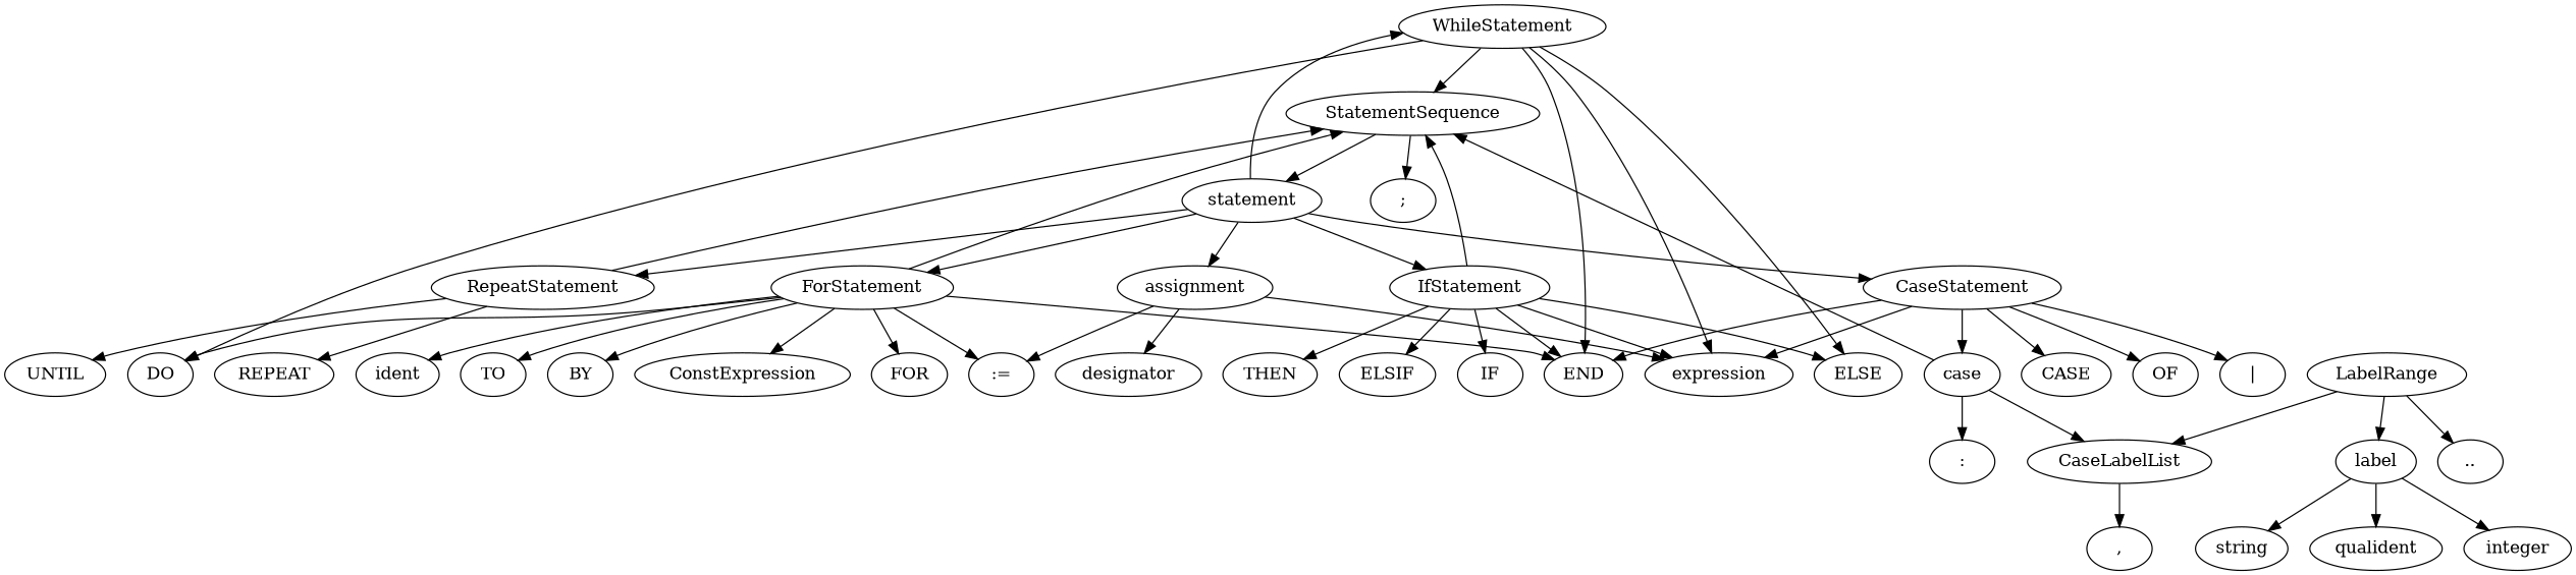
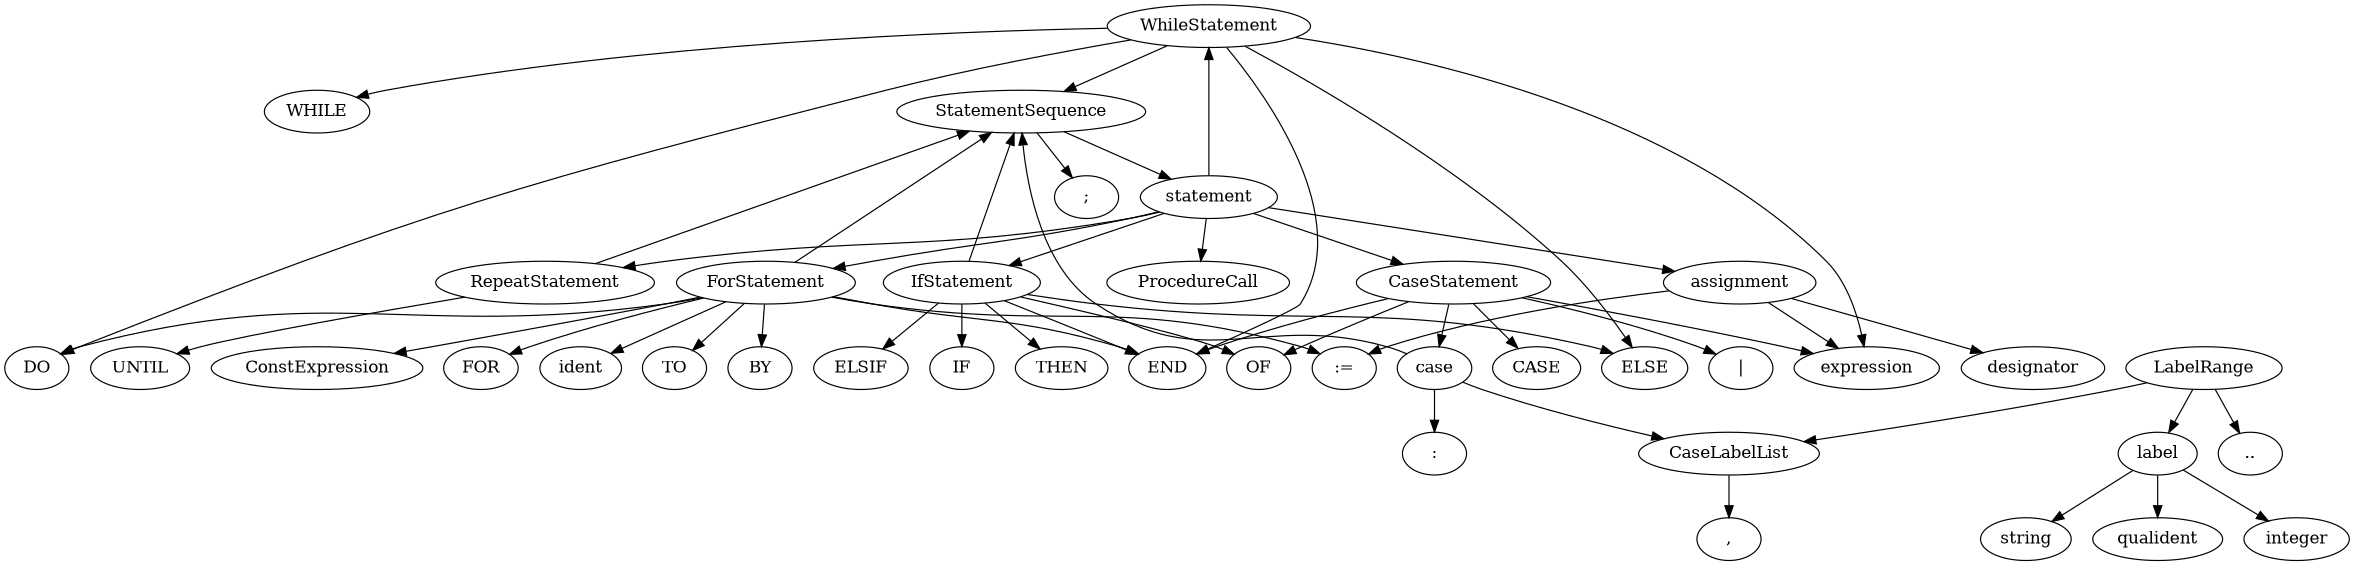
  digraph {
    WhileStatement
+   WHILE
    expression
    DO
    StatementSequence
    END
    ELSE
    statement
    ";"
    RepeatStatement
    ForStatement
    assignment
+   ProcedureCall
    IfStatement
    CaseStatement
-   REPEAT
    UNTIL
    FOR
    ident
    ":="
    TO
    BY
    ConstExpression
    designator
    ELSIF
    IF
    THEN
    CASE
    OF
    case
    "|"
    CaseLabelList
    ":"
    ","
    LabelRange
    label
    ".."
    integer
    string
    qualident
+   WhileStatement -> WHILE
    WhileStatement -> expression
    WhileStatement -> DO
    WhileStatement -> StatementSequence
    WhileStatement -> END
    WhileStatement -> ELSE
    StatementSequence -> statement
    StatementSequence -> ";"
    statement -> WhileStatement
    statement -> RepeatStatement
    statement -> ForStatement
    statement -> assignment
+   statement -> ProcedureCall
    statement -> IfStatement
    statement -> CaseStatement
    RepeatStatement -> StatementSequence
-   RepeatStatement -> REPEAT
    RepeatStatement -> UNTIL
    ForStatement -> DO
    ForStatement -> StatementSequence
    ForStatement -> END
    ForStatement -> FOR
    ForStatement -> ident
    ForStatement -> ":="
    ForStatement -> TO
    ForStatement -> BY
    ForStatement -> ConstExpression
    assignment -> expression
    assignment -> ":="
    assignment -> designator
-   IfStatement -> expression
+   IfStatement -> OF
    IfStatement -> StatementSequence
    IfStatement -> END
    IfStatement -> ELSE
    IfStatement -> ELSIF
    IfStatement -> IF
    IfStatement -> THEN
    CaseStatement -> expression
    CaseStatement -> END
    CaseStatement -> CASE
    CaseStatement -> OF
    CaseStatement -> case
    CaseStatement -> "|"
    case -> StatementSequence
    case -> CaseLabelList
    case -> ":"
    CaseLabelList -> ","
    LabelRange -> CaseLabelList
    LabelRange -> label
    LabelRange -> ".."
    label -> integer
    label -> string
    label -> qualident
  }
